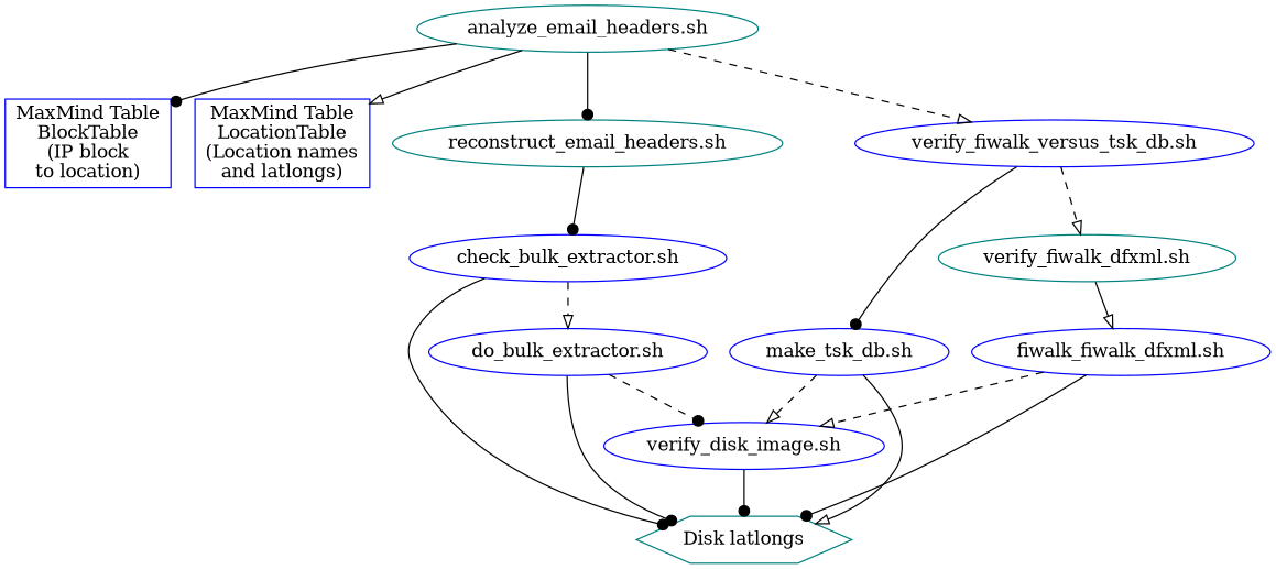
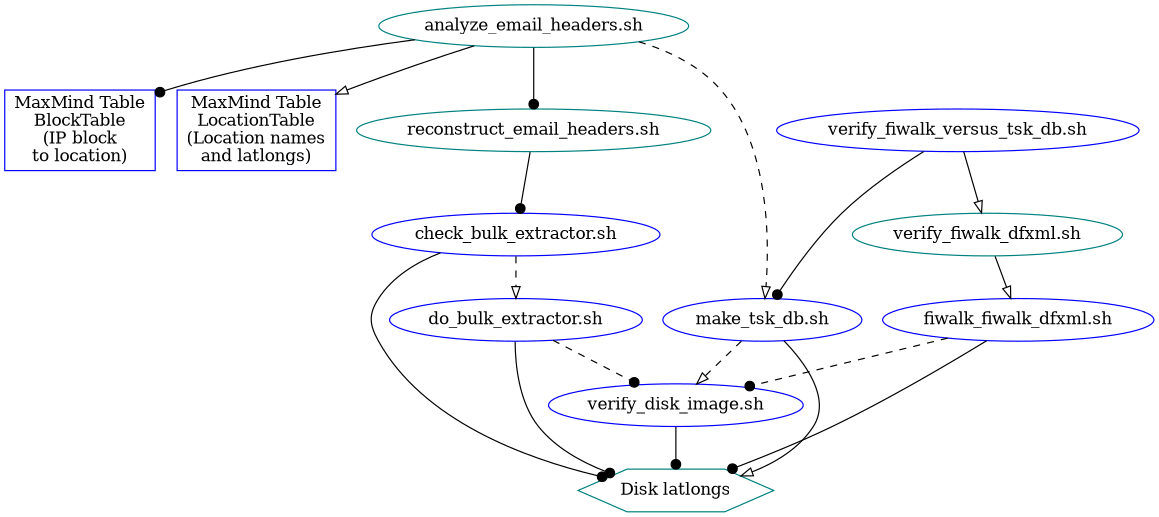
  digraph {
    node [color=blue]
    edge [arrowhead=dot]
    n1 [color=teal label="analyze_email_headers.sh"]
    n2 [label="MaxMind Table\nBlockTable\n(IP block\nto location)" shape=rectangle]
    n3 [label="MaxMind Table\nLocationTable\n(Location names\nand latlongs)" shape=rectangle]
    n4 [color=teal label="reconstruct_email_headers.sh"]
    n5 [label="verify_fiwalk_versus_tsk_db.sh"]
    n6 [label="check_bulk_extractor.sh"]
    n7 [label="make_tsk_db.sh"]
    n8 [color=teal label="verify_fiwalk_dfxml.sh"]
    n9 [color=teal label="Disk latlongs" shape=hexagon]
    n10 [label="do_bulk_extractor.sh"]
    n11 [label="verify_disk_image.sh"]
    n12 [label="fiwalk_fiwalk_dfxml.sh"]
    n1 -> n2
    n1 -> n3 [arrowhead=onormal]
    n1 -> n4
-   n1 -> n5 [arrowhead=onormal style=dashed]
+   n1 -> n7 [arrowhead=onormal style=dashed]
    n4 -> n6
    n5 -> n7
-   n5 -> n8 [arrowhead=onormal style=dashed]
+   n5 -> n8 [arrowhead=onormal]
    n6 -> n9
    n6 -> n10 [arrowhead=onormal style=dashed]
    n7 -> n9 [arrowhead=onormal]
    n7 -> n11 [arrowhead=onormal style=dashed]
    n8 -> n12 [arrowhead=onormal]
    n10 -> n9
    n10 -> n11 [style=dashed]
    n11 -> n9
    n12 -> n9
-   n12 -> n11 [arrowhead=onormal style=dashed]
+   n12 -> n11 [style=dashed]
  }
